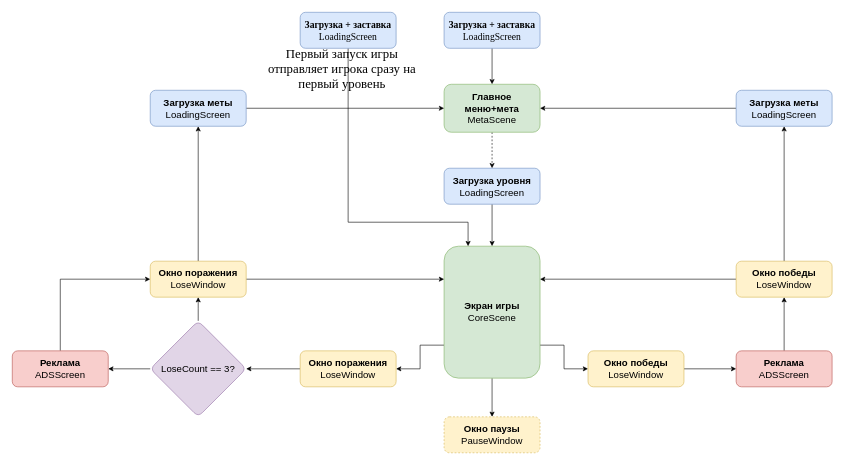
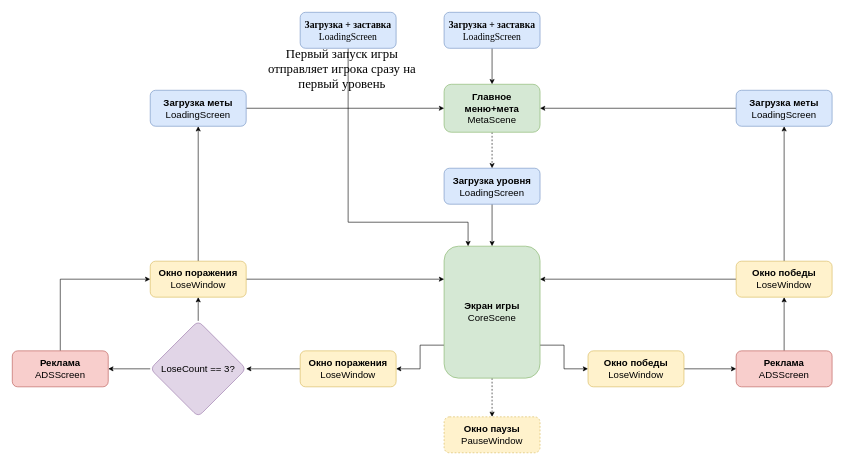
  <mxCell id="0" />
  <mxCell id="1" parent="0" />
  <mxCell id="2" value="" style="edgeStyle=orthogonalEdgeStyle;rounded=0;orthogonalLoop=1;jettySize=auto;html=1;exitX=0.5;exitY=1;exitDx=0;exitDy=0;" edge="1" parent="1" source="3" target="5"><mxGeometry relative="1" as="geometry"><mxPoint x="847" y="110" as="sourcePoint" /></mxGeometry></mxCell>
  <mxCell id="3" value="&lt;p style=&quot;text-align: center;&quot;&gt;&lt;strong style=&quot;font-family: Calibri; font-size: 12pt;&quot;&gt;Загрузка + заставка&lt;/strong&gt;&lt;br&gt;&lt;span style=&quot;font-family: Calibri; font-size: 12pt;&quot;&gt;LoadingScreen&lt;/span&gt;&lt;/p&gt;" style="rounded=1;whiteSpace=wrap;html=1;fillColor=#dae8fc;strokeColor=#6c8ebf;" vertex="1" parent="1"><mxGeometry x="740" y="20" width="160" height="60" as="geometry" /></mxCell>
  <mxCell id="4" value="" style="edgeStyle=orthogonalEdgeStyle;rounded=0;orthogonalLoop=1;jettySize=auto;html=1;dashed=1;" edge="1" parent="1" source="5" target="7"><mxGeometry relative="1" as="geometry" /></mxCell>
  <mxCell id="5" value="&lt;font style=&quot;font-size: 16px;&quot;&gt;&lt;b&gt;Главное меню+мета&lt;/b&gt;&lt;br&gt;MetaScene&lt;/font&gt;" style="whiteSpace=wrap;html=1;fillColor=#d5e8d4;strokeColor=#82b366;rounded=1;" vertex="1" parent="1"><mxGeometry x="740" y="140" width="160" height="80" as="geometry" /></mxCell>
  <mxCell id="6" value="" style="edgeStyle=orthogonalEdgeStyle;rounded=0;orthogonalLoop=1;jettySize=auto;html=1;fontSize=16;exitX=0.5;exitY=1;exitDx=0;exitDy=0;" edge="1" parent="1" source="7" target="11"><mxGeometry relative="1" as="geometry"><mxPoint y="490" as="sourcePoint" x="820" /></mxGeometry></mxCell>
  <mxCell id="7" value="&lt;b style=&quot;font-size: 16px;&quot;&gt;Загрузка уровня&lt;br style=&quot;font-size: 16px;&quot;&gt;&lt;/b&gt;LoadingScreen" style="whiteSpace=wrap;html=1;fillColor=#dae8fc;strokeColor=#6c8ebf;rounded=1;fontSize=16;" vertex="1" parent="1"><mxGeometry x="740" y="280" width="160" height="60" as="geometry" /></mxCell>
- <mxCell id="8" value="" style="edgeStyle=orthogonalEdgeStyle;rounded=0;orthogonalLoop=1;jettySize=auto;html=1;fontSize=16;" edge="1" parent="1" source="11" target="12"><mxGeometry relative="1" as="geometry" /></mxCell>
+ <mxCell id="8" value="" style="edgeStyle=orthogonalEdgeStyle;rounded=0;orthogonalLoop=1;jettySize=auto;html=1;fontSize=16;dashed=1;" edge="1" parent="1" source="11" target="12"><mxGeometry relative="1" as="geometry" /></mxCell>
  <mxCell id="9" value="" style="edgeStyle=orthogonalEdgeStyle;rounded=0;orthogonalLoop=1;jettySize=auto;html=1;fontSize=16;exitX=1;exitY=0.75;exitDx=0;exitDy=0;" edge="1" parent="1" source="11" target="14"><mxGeometry relative="1" as="geometry" /></mxCell>
  <mxCell id="10" value="" style="edgeStyle=orthogonalEdgeStyle;rounded=0;orthogonalLoop=1;jettySize=auto;html=1;fontSize=16;exitX=0;exitY=0.75;exitDx=0;exitDy=0;" edge="1" parent="1" source="11" target="16"><mxGeometry relative="1" as="geometry" /></mxCell>
  <mxCell id="11" value="&lt;font style=&quot;font-size: 16px;&quot;&gt;&lt;b&gt;Экран игры&lt;/b&gt;&lt;br&gt;CoreScene&lt;/font&gt;" style="whiteSpace=wrap;html=1;fillColor=#d5e8d4;strokeColor=#82b366;rounded=1;" vertex="1" parent="1"><mxGeometry x="740" y="410" width="160" height="220" as="geometry" /></mxCell>
  <mxCell id="12" value="&lt;b style=&quot;font-size: 16px;&quot;&gt;Окно паузы&lt;br style=&quot;font-size: 16px;&quot;&gt;&lt;/b&gt;PauseWindow" style="whiteSpace=wrap;html=1;fillColor=#fff2cc;strokeColor=#d6b656;rounded=1;fontSize=16;dashed=1;" vertex="1" parent="1"><mxGeometry x="740" y="694.5" width="160" height="60" as="geometry" /></mxCell>
  <mxCell id="13" value="" style="edgeStyle=orthogonalEdgeStyle;rounded=0;orthogonalLoop=1;jettySize=auto;html=1;fontSize=16;entryX=0;entryY=0.5;entryDx=0;entryDy=0;" edge="1" parent="1" source="14" target="26"><mxGeometry relative="1" as="geometry"><mxPoint x="1260" y="590" as="targetPoint" /></mxGeometry></mxCell>
  <mxCell id="14" value="&lt;b&gt;Окно победы&lt;/b&gt;&lt;br&gt;LoseWindow" style="whiteSpace=wrap;html=1;fillColor=#fff2cc;strokeColor=#d6b656;rounded=1;fontSize=16;" vertex="1" parent="1"><mxGeometry x="980" y="584.5" width="160" height="60" as="geometry" /></mxCell>
  <mxCell id="15" value="" style="edgeStyle=orthogonalEdgeStyle;rounded=0;orthogonalLoop=1;jettySize=auto;html=1;fontSize=16;" edge="1" parent="1" source="16" target="19"><mxGeometry relative="1" as="geometry" /></mxCell>
  <mxCell id="16" value="&lt;b&gt;Окно поражения&lt;/b&gt;&lt;br&gt;LoseWindow" style="whiteSpace=wrap;html=1;fillColor=#fff2cc;strokeColor=#d6b656;rounded=1;fontSize=16;" vertex="1" parent="1"><mxGeometry x="500" y="584.5" width="160" height="60" as="geometry" /></mxCell>
  <mxCell id="17" value="" style="edgeStyle=orthogonalEdgeStyle;rounded=0;orthogonalLoop=1;jettySize=auto;html=1;fontSize=16;" edge="1" parent="1" source="19" target="21"><mxGeometry relative="1" as="geometry" /></mxCell>
  <mxCell id="18" value="" style="edgeStyle=orthogonalEdgeStyle;rounded=0;orthogonalLoop=1;jettySize=auto;html=1;fontSize=16;" edge="1" parent="1" source="19" target="24"><mxGeometry relative="1" as="geometry" /></mxCell>
  <mxCell id="19" value="LoseCount == 3?" style="rhombus;whiteSpace=wrap;html=1;fontSize=16;fillColor=#e1d5e7;strokeColor=#9673a6;rounded=1;" vertex="1" parent="1"><mxGeometry x="250" y="534.5" width="160" height="160" as="geometry" /></mxCell>
  <mxCell id="20" style="edgeStyle=orthogonalEdgeStyle;rounded=0;orthogonalLoop=1;jettySize=auto;html=1;exitX=0.5;exitY=0;exitDx=0;exitDy=0;entryX=0;entryY=0.5;entryDx=0;entryDy=0;fontSize=16;" edge="1" parent="1" source="21" target="24"><mxGeometry relative="1" as="geometry" /></mxCell>
  <mxCell id="21" value="&lt;b&gt;Реклама&lt;br&gt;&lt;/b&gt;ADSScreen" style="whiteSpace=wrap;html=1;fontSize=16;fillColor=#f8cecc;strokeColor=#b85450;rounded=1;" vertex="1" parent="1"><mxGeometry x="20" y="584.5" width="160" height="60" as="geometry" /></mxCell>
  <mxCell id="22" style="edgeStyle=orthogonalEdgeStyle;rounded=0;orthogonalLoop=1;jettySize=auto;html=1;exitX=0.5;exitY=0;exitDx=0;exitDy=0;entryX=0.5;entryY=1;entryDx=0;entryDy=0;fontSize=16;" edge="1" parent="1" source="24" target="33"><mxGeometry relative="1" as="geometry" /></mxCell>
  <mxCell id="23" style="edgeStyle=orthogonalEdgeStyle;rounded=0;orthogonalLoop=1;jettySize=auto;html=1;exitX=1;exitY=0.5;exitDx=0;exitDy=0;entryX=0;entryY=0.25;entryDx=0;entryDy=0;fontSize=16;" edge="1" parent="1" source="24" target="11"><mxGeometry relative="1" as="geometry" /></mxCell>
  <mxCell id="24" value="&lt;b&gt;Окно поражения&lt;/b&gt;&lt;br&gt;LoseWindow" style="whiteSpace=wrap;html=1;fontSize=16;fillColor=#fff2cc;strokeColor=#d6b656;rounded=1;" vertex="1" parent="1"><mxGeometry x="250" y="435" width="160" height="60" as="geometry" /></mxCell>
  <mxCell id="25" style="edgeStyle=orthogonalEdgeStyle;rounded=0;orthogonalLoop=1;jettySize=auto;html=1;exitX=0.5;exitY=0;exitDx=0;exitDy=0;fontSize=16;" edge="1" parent="1" source="26" target="29"><mxGeometry relative="1" as="geometry" /></mxCell>
  <mxCell id="26" value="&lt;b&gt;Реклама&lt;br&gt;&lt;/b&gt;ADSScreen" style="whiteSpace=wrap;html=1;fontSize=16;fillColor=#f8cecc;strokeColor=#b85450;rounded=1;" vertex="1" parent="1"><mxGeometry x="1227" y="584.5" width="160" height="60" as="geometry" /></mxCell>
  <mxCell id="27" value="" style="edgeStyle=orthogonalEdgeStyle;rounded=0;orthogonalLoop=1;jettySize=auto;html=1;fontSize=16;" edge="1" parent="1" source="29" target="31"><mxGeometry relative="1" as="geometry" /></mxCell>
  <mxCell id="28" style="edgeStyle=orthogonalEdgeStyle;rounded=0;orthogonalLoop=1;jettySize=auto;html=1;exitX=0;exitY=0.5;exitDx=0;exitDy=0;entryX=1;entryY=0.25;entryDx=0;entryDy=0;fontSize=16;" edge="1" parent="1" source="29" target="11"><mxGeometry relative="1" as="geometry" /></mxCell>
  <mxCell id="29" value="&lt;b&gt;Окно победы&lt;/b&gt;&lt;br&gt;LoseWindow" style="whiteSpace=wrap;html=1;fillColor=#fff2cc;strokeColor=#d6b656;rounded=1;fontSize=16;" vertex="1" parent="1"><mxGeometry x="1227" y="435" width="160" height="60" as="geometry" /></mxCell>
  <mxCell id="30" style="edgeStyle=orthogonalEdgeStyle;rounded=0;orthogonalLoop=1;jettySize=auto;html=1;exitX=0;exitY=0.5;exitDx=0;exitDy=0;entryX=1;entryY=0.5;entryDx=0;entryDy=0;fontSize=16;" edge="1" parent="1" source="31" target="5"><mxGeometry relative="1" as="geometry" /></mxCell>
  <mxCell id="31" value="&lt;b style=&quot;font-size: 16px;&quot;&gt;Загрузка меты&lt;br style=&quot;font-size: 16px;&quot;&gt;&lt;/b&gt;LoadingScreen" style="whiteSpace=wrap;html=1;fillColor=#dae8fc;strokeColor=#6c8ebf;rounded=1;fontSize=16;" vertex="1" parent="1"><mxGeometry x="1227" y="150" width="160" height="60" as="geometry" /></mxCell>
  <mxCell id="32" style="edgeStyle=orthogonalEdgeStyle;rounded=0;orthogonalLoop=1;jettySize=auto;html=1;exitX=1;exitY=0.5;exitDx=0;exitDy=0;entryX=0;entryY=0.5;entryDx=0;entryDy=0;fontSize=16;" edge="1" parent="1" source="33" target="5"><mxGeometry relative="1" as="geometry" /></mxCell>
  <mxCell id="33" value="&lt;b style=&quot;font-size: 16px;&quot;&gt;Загрузка меты&lt;br style=&quot;font-size: 16px;&quot;&gt;&lt;/b&gt;LoadingScreen" style="whiteSpace=wrap;html=1;fillColor=#dae8fc;strokeColor=#6c8ebf;rounded=1;fontSize=16;" vertex="1" parent="1"><mxGeometry x="250" y="150" width="160" height="60" as="geometry" /></mxCell>
  <mxCell id="34" style="edgeStyle=orthogonalEdgeStyle;rounded=0;orthogonalLoop=1;jettySize=auto;html=1;exitX=0.5;exitY=1;exitDx=0;exitDy=0;entryX=0.25;entryY=0;entryDx=0;entryDy=0;fontSize=16;" edge="1" parent="1" source="35" target="11"><mxGeometry relative="1" as="geometry"><Array as="points"><mxPoint x="580" y="370" /><mxPoint x="780" y="370" /></Array></mxGeometry></mxCell>
  <mxCell id="35" value="&lt;p style=&quot;text-align: center;&quot;&gt;&lt;strong style=&quot;font-family: Calibri; font-size: 12pt;&quot;&gt;Загрузка + заставка&lt;/strong&gt;&lt;br&gt;&lt;span style=&quot;font-family: Calibri; font-size: 12pt;&quot;&gt;LoadingScreen&lt;/span&gt;&lt;/p&gt;" style="rounded=1;whiteSpace=wrap;html=1;fillColor=#dae8fc;strokeColor=#6c8ebf;" vertex="1" parent="1"><mxGeometry x="500" y="20" width="160" height="60" as="geometry" /></mxCell>
  <mxCell id="36" value="&lt;span data-colorparams=&quot;#000000_null_null&quot; style=&quot;font-family: Calibri; font-size: 16pt; color: rgb(0, 0, 0);&quot;&gt;Первый запуск игры отправляет игрока сразу на первый уровень&lt;/span&gt;" style="text;html=1;strokeColor=none;fillColor=none;align=center;verticalAlign=middle;whiteSpace=wrap;rounded=0;fontSize=16;" vertex="1" parent="1"><mxGeometry x="440" y="100" width="260" height="30" as="geometry" /></mxCell>
